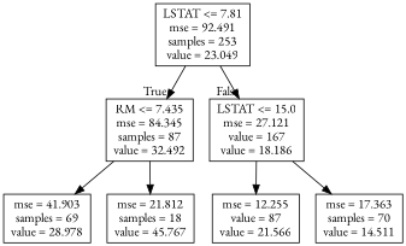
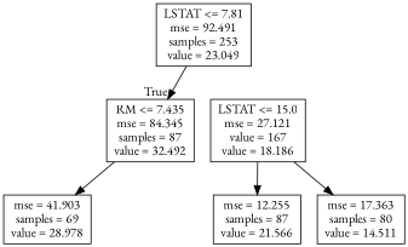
  digraph {
    fontname="EB Garamond"
    node [fontname="EB Garamond" shape=box]
    edge [fontname="EB Garamond"]
    n1 [label="LSTAT <= 7.81\nmse = 92.491\nsamples = 253\nvalue = 23.049"]
    n2 [label="RM <= 7.435\nmse = 84.345\nsamples = 87\nvalue = 32.492"]
    n3 [label="LSTAT <= 15.0\nmse = 27.121\nvalue = 167\nvalue = 18.186"]
    n4 [label="mse = 41.903\nsamples = 69\nvalue = 28.978"]
-   n5 [label="mse = 21.812\nsamples = 18\nvalue = 45.767"]
-   n6 [label="mse = 12.255\nvalue = 87\nvalue = 21.566"]
-   n7 [label="mse = 17.363\nsamples = 70\nvalue = 14.511"]
+   n6 [label="mse = 12.255\nsamples = 87\nvalue = 21.566"]
+   n7 [label="mse = 17.363\nsamples = 80\nvalue = 14.511"]
    n1 -> n2 [headlabel=True labelangle=45 labeldistance=2.5]
-   n1 -> n3 [headlabel=False labelangle=-45 labeldistance=2.5]
    n2 -> n4
-   n2 -> n5
    n3 -> n6
    n3 -> n7
  }
